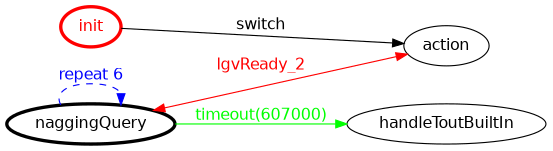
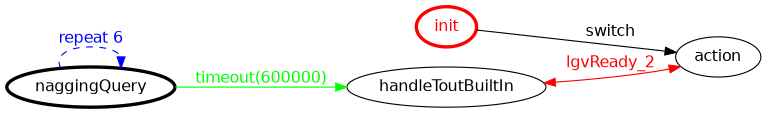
  digraph {
    fontname="DejaVu Sans"
    rankdir=LR
    node [fontname="DejaVu Sans"]
    edge [fontname="DejaVu Sans"]
    init [color=red fontcolor=red penwidth=3]
    action
    naggingQuery [color=black fontcolor=black penwidth=3]
    handleToutBuiltIn
    init -> action [color=black fontcolor=black label=switch]
-   naggingQuery -> action [color=red dir=both fontcolor=red label=lgvReady_2]
+   handleToutBuiltIn -> action [color=red dir=both fontcolor=red label=lgvReady_2]
    naggingQuery -> naggingQuery [color=blue fontcolor=blue label="repeat 6" style=dashed]
-   naggingQuery -> handleToutBuiltIn [color=green fontcolor=green label="timeout(607000)"]
+   naggingQuery -> handleToutBuiltIn [color=green fontcolor=green label="timeout(600000)"]
  }
